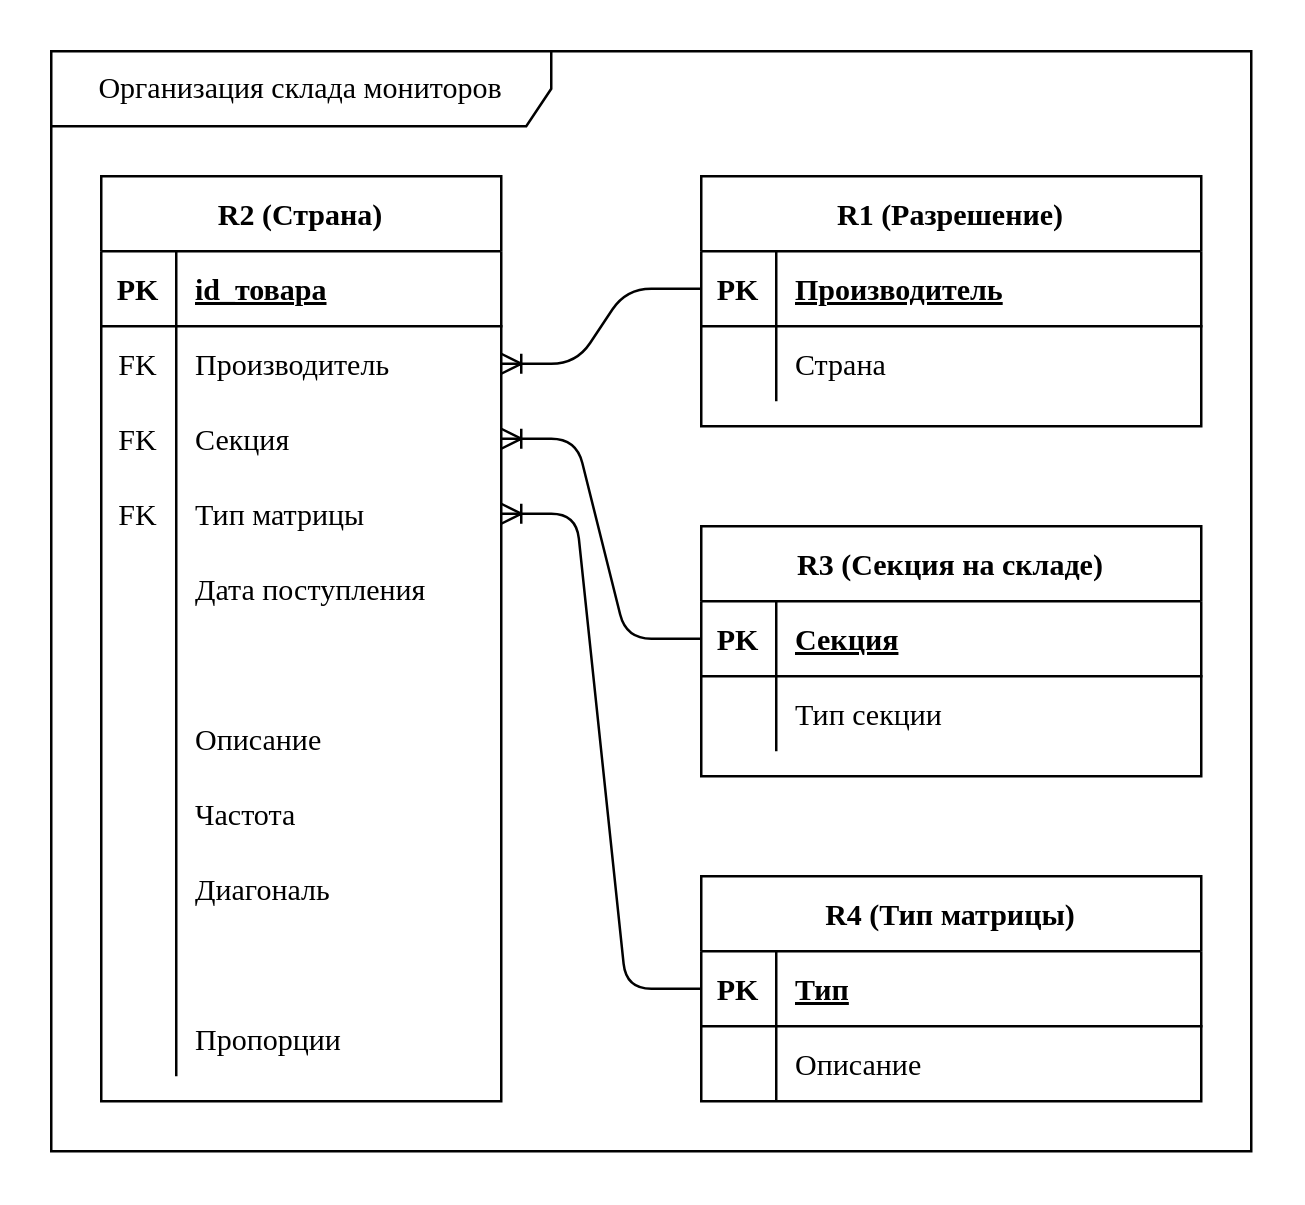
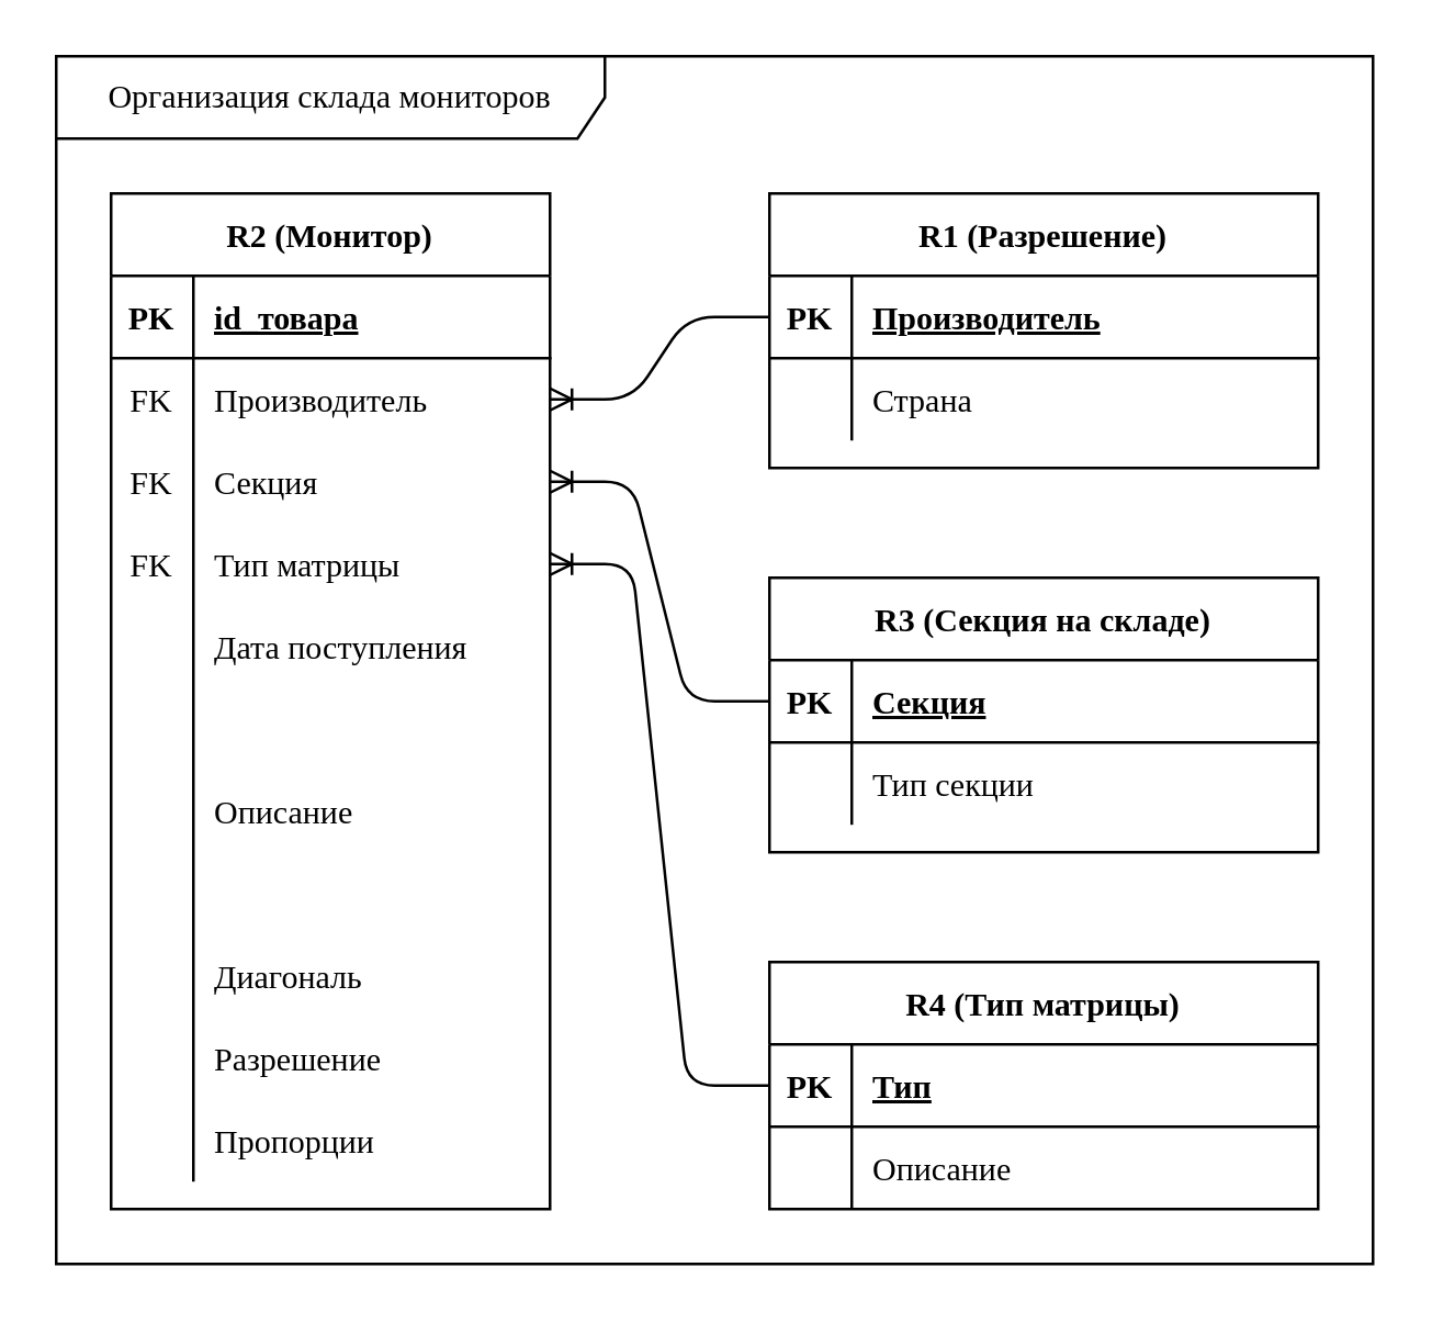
  <mxCell id="0" />
  <mxCell id="1" parent="0" />
  <mxCell id="2" value="Организация склада мониторов" style="shape=umlFrame;whiteSpace=wrap;html=1;fontFamily=Comic Sans MS;width=200;height=30;" parent="1" vertex="1"><mxGeometry x="20" y="20" width="480" height="440" as="geometry" /></mxCell>
  <mxCell id="3" value="R1 (Разрешение)" style="shape=table;startSize=30;container=1;collapsible=1;childLayout=tableLayout;fixedRows=1;rowLines=0;fontStyle=1;align=center;resizeLast=1;fontFamily=Comic Sans MS;" parent="1" vertex="1"><mxGeometry x="280" y="70" width="200" height="100" as="geometry" /></mxCell>
  <mxCell id="4" value="" style="shape=partialRectangle;collapsible=0;dropTarget=0;pointerEvents=0;fillColor=none;top=0;left=0;bottom=1;right=0;points=[[0,0.5],[1,0.5]];portConstraint=eastwest;fontFamily=Comic Sans MS;" parent="3" vertex="1"><mxGeometry y="30" width="200" height="30" as="geometry" /></mxCell>
  <mxCell id="5" value="PK" style="shape=partialRectangle;connectable=0;fillColor=none;top=0;left=0;bottom=0;right=0;fontStyle=1;overflow=hidden;fontFamily=Comic Sans MS;" parent="4" vertex="1"><mxGeometry width="30" height="30" as="geometry" /></mxCell>
  <mxCell id="6" value="Производитель" style="shape=partialRectangle;connectable=0;fillColor=none;top=0;left=0;bottom=0;right=0;align=left;spacingLeft=6;fontStyle=5;overflow=hidden;fontFamily=Comic Sans MS;" parent="4" vertex="1"><mxGeometry x="30" width="170" height="30" as="geometry" /></mxCell>
  <mxCell id="7" value="" style="shape=partialRectangle;collapsible=0;dropTarget=0;pointerEvents=0;fillColor=none;top=0;left=0;bottom=0;right=0;points=[[0,0.5],[1,0.5]];portConstraint=eastwest;fontFamily=Comic Sans MS;" parent="3" vertex="1"><mxGeometry y="60" width="200" height="30" as="geometry" /></mxCell>
  <mxCell id="8" value="" style="shape=partialRectangle;connectable=0;fillColor=none;top=0;left=0;bottom=0;right=0;editable=1;overflow=hidden;fontFamily=Comic Sans MS;" parent="7" vertex="1"><mxGeometry width="30" height="30" as="geometry" /></mxCell>
  <mxCell id="9" value="Страна" style="shape=partialRectangle;connectable=0;fillColor=none;top=0;left=0;bottom=0;right=0;align=left;spacingLeft=6;overflow=hidden;fontFamily=Comic Sans MS;" parent="7" vertex="1"><mxGeometry x="30" width="170" height="30" as="geometry" /></mxCell>
- <mxCell id="10" value="R2 (Страна)" style="shape=table;startSize=30;container=1;collapsible=1;childLayout=tableLayout;fixedRows=1;rowLines=0;fontStyle=1;align=center;resizeLast=1;fontFamily=Comic Sans MS;" parent="1" vertex="1"><mxGeometry x="40" y="70" width="160" height="370" as="geometry" /></mxCell>
+ <mxCell id="10" value="R2 (Монитор)" style="shape=table;startSize=30;container=1;collapsible=1;childLayout=tableLayout;fixedRows=1;rowLines=0;fontStyle=1;align=center;resizeLast=1;fontFamily=Comic Sans MS;" parent="1" vertex="1"><mxGeometry x="40" y="70" width="160" height="370" as="geometry" /></mxCell>
  <mxCell id="11" value="" style="shape=partialRectangle;collapsible=0;dropTarget=0;pointerEvents=0;fillColor=none;top=0;left=0;bottom=1;right=0;points=[[0,0.5],[1,0.5]];portConstraint=eastwest;fontFamily=Comic Sans MS;" parent="10" vertex="1"><mxGeometry y="30" width="160" height="30" as="geometry" /></mxCell>
  <mxCell id="12" value="PK" style="shape=partialRectangle;connectable=0;fillColor=none;top=0;left=0;bottom=0;right=0;fontStyle=1;overflow=hidden;fontFamily=Comic Sans MS;" parent="11" vertex="1"><mxGeometry width="30" height="30" as="geometry" /></mxCell>
  <mxCell id="13" value="id_товара" style="shape=partialRectangle;connectable=0;fillColor=none;top=0;left=0;bottom=0;right=0;align=left;spacingLeft=6;fontStyle=5;overflow=hidden;fontFamily=Comic Sans MS;" parent="11" vertex="1"><mxGeometry x="30" width="130" height="30" as="geometry" /></mxCell>
  <mxCell id="14" value="" style="shape=partialRectangle;collapsible=0;dropTarget=0;pointerEvents=0;fillColor=none;top=0;left=0;bottom=0;right=0;points=[[0,0.5],[1,0.5]];portConstraint=eastwest;fontFamily=Comic Sans MS;" parent="10" vertex="1"><mxGeometry y="60" width="160" height="30" as="geometry" /></mxCell>
  <mxCell id="15" value="FK" style="shape=partialRectangle;connectable=0;fillColor=none;top=0;left=0;bottom=0;right=0;editable=1;overflow=hidden;fontFamily=Comic Sans MS;" parent="14" vertex="1"><mxGeometry width="30" height="30" as="geometry" /></mxCell>
  <mxCell id="16" value="Производитель" style="shape=partialRectangle;connectable=0;fillColor=none;top=0;left=0;bottom=0;right=0;align=left;spacingLeft=6;overflow=hidden;fontFamily=Comic Sans MS;" parent="14" vertex="1"><mxGeometry x="30" width="130" height="30" as="geometry" /></mxCell>
  <mxCell id="17" value="" style="shape=partialRectangle;collapsible=0;dropTarget=0;pointerEvents=0;fillColor=none;top=0;left=0;bottom=0;right=0;points=[[0,0.5],[1,0.5]];portConstraint=eastwest;fontFamily=Comic Sans MS;" parent="10" vertex="1"><mxGeometry y="90" width="160" height="30" as="geometry" /></mxCell>
  <mxCell id="18" value="FK" style="shape=partialRectangle;connectable=0;fillColor=none;top=0;left=0;bottom=0;right=0;editable=1;overflow=hidden;fontFamily=Comic Sans MS;" parent="17" vertex="1"><mxGeometry width="30" height="30" as="geometry" /></mxCell>
  <mxCell id="19" value="Секция" style="shape=partialRectangle;connectable=0;fillColor=none;top=0;left=0;bottom=0;right=0;align=left;spacingLeft=6;overflow=hidden;fontFamily=Comic Sans MS;" parent="17" vertex="1"><mxGeometry x="30" width="130" height="30" as="geometry" /></mxCell>
  <mxCell id="20" value="" style="shape=partialRectangle;collapsible=0;dropTarget=0;pointerEvents=0;fillColor=none;top=0;left=0;bottom=0;right=0;points=[[0,0.5],[1,0.5]];portConstraint=eastwest;fontFamily=Comic Sans MS;" parent="10" vertex="1"><mxGeometry y="120" width="160" height="30" as="geometry" /></mxCell>
  <mxCell id="21" value="FK" style="shape=partialRectangle;connectable=0;fillColor=none;top=0;left=0;bottom=0;right=0;editable=1;overflow=hidden;fontFamily=Comic Sans MS;" parent="20" vertex="1"><mxGeometry width="30" height="30" as="geometry" /></mxCell>
  <mxCell id="22" value="Тип матрицы" style="shape=partialRectangle;connectable=0;fillColor=none;top=0;left=0;bottom=0;right=0;align=left;spacingLeft=6;overflow=hidden;fontFamily=Comic Sans MS;" parent="20" vertex="1"><mxGeometry x="30" width="130" height="30" as="geometry" /></mxCell>
  <mxCell id="23" value="" style="shape=partialRectangle;collapsible=0;dropTarget=0;pointerEvents=0;fillColor=none;top=0;left=0;bottom=0;right=0;points=[[0,0.5],[1,0.5]];portConstraint=eastwest;fontFamily=Comic Sans MS;" parent="10" vertex="1"><mxGeometry y="150" width="160" height="30" as="geometry" /></mxCell>
  <mxCell id="24" value="" style="shape=partialRectangle;connectable=0;fillColor=none;top=0;left=0;bottom=0;right=0;editable=1;overflow=hidden;fontFamily=Comic Sans MS;" parent="23" vertex="1"><mxGeometry width="30" height="30" as="geometry" /></mxCell>
  <mxCell id="25" value="Дата поступления" style="shape=partialRectangle;connectable=0;fillColor=none;top=0;left=0;bottom=0;right=0;align=left;spacingLeft=6;overflow=hidden;fontFamily=Comic Sans MS;" parent="23" vertex="1"><mxGeometry x="30" width="130" height="30" as="geometry" /></mxCell>
  <mxCell id="26" value="" style="shape=partialRectangle;collapsible=0;dropTarget=0;pointerEvents=0;fillColor=none;top=0;left=0;bottom=0;right=0;points=[[0,0.5],[1,0.5]];portConstraint=eastwest;fontFamily=Comic Sans MS;" parent="10" vertex="1"><mxGeometry y="180" width="160" height="30" as="geometry" /></mxCell>
  <mxCell id="27" value="" style="shape=partialRectangle;connectable=0;fillColor=none;top=0;left=0;bottom=0;right=0;editable=1;overflow=hidden;fontFamily=Comic Sans MS;" parent="26" vertex="1"><mxGeometry width="30" height="30" as="geometry" /></mxCell>
  <mxCell id="28" value="" style="shape=partialRectangle;collapsible=0;dropTarget=0;pointerEvents=0;fillColor=none;top=0;left=0;bottom=0;right=0;points=[[0,0.5],[1,0.5]];portConstraint=eastwest;fontFamily=Comic Sans MS;" parent="10" vertex="1"><mxGeometry y="210" width="160" height="30" as="geometry" /></mxCell>
  <mxCell id="29" value="" style="shape=partialRectangle;connectable=0;fillColor=none;top=0;left=0;bottom=0;right=0;editable=1;overflow=hidden;fontFamily=Comic Sans MS;" parent="28" vertex="1"><mxGeometry width="30" height="30" as="geometry" /></mxCell>
  <mxCell id="30" value="Описание" style="shape=partialRectangle;connectable=0;fillColor=none;top=0;left=0;bottom=0;right=0;align=left;spacingLeft=6;overflow=hidden;fontFamily=Comic Sans MS;" parent="28" vertex="1"><mxGeometry x="30" width="130" height="30" as="geometry" /></mxCell>
  <mxCell id="31" value="" style="shape=partialRectangle;collapsible=0;dropTarget=0;pointerEvents=0;fillColor=none;top=0;left=0;bottom=0;right=0;points=[[0,0.5],[1,0.5]];portConstraint=eastwest;fontFamily=Comic Sans MS;" parent="10" vertex="1"><mxGeometry y="240" width="160" height="30" as="geometry" /></mxCell>
  <mxCell id="32" value="" style="shape=partialRectangle;connectable=0;fillColor=none;top=0;left=0;bottom=0;right=0;editable=1;overflow=hidden;fontFamily=Comic Sans MS;" parent="31" vertex="1"><mxGeometry width="30" height="30" as="geometry" /></mxCell>
- <mxCell id="33" value="Частота" style="shape=partialRectangle;connectable=0;fillColor=none;top=0;left=0;bottom=0;right=0;align=left;spacingLeft=6;overflow=hidden;fontFamily=Comic Sans MS;" parent="31" vertex="1"><mxGeometry x="30" width="130" height="30" as="geometry" /></mxCell>
  <mxCell id="34" value="" style="shape=partialRectangle;collapsible=0;dropTarget=0;pointerEvents=0;fillColor=none;top=0;left=0;bottom=0;right=0;points=[[0,0.5],[1,0.5]];portConstraint=eastwest;fontFamily=Comic Sans MS;" parent="10" vertex="1"><mxGeometry y="270" width="160" height="30" as="geometry" /></mxCell>
  <mxCell id="35" value="" style="shape=partialRectangle;connectable=0;fillColor=none;top=0;left=0;bottom=0;right=0;editable=1;overflow=hidden;fontFamily=Comic Sans MS;" parent="34" vertex="1"><mxGeometry width="30" height="30" as="geometry" /></mxCell>
  <mxCell id="36" value="Диагональ" style="shape=partialRectangle;connectable=0;fillColor=none;top=0;left=0;bottom=0;right=0;align=left;spacingLeft=6;overflow=hidden;fontFamily=Comic Sans MS;" parent="34" vertex="1"><mxGeometry x="30" width="130" height="30" as="geometry" /></mxCell>
  <mxCell id="37" value="" style="shape=partialRectangle;collapsible=0;dropTarget=0;pointerEvents=0;fillColor=none;top=0;left=0;bottom=0;right=0;points=[[0,0.5],[1,0.5]];portConstraint=eastwest;fontFamily=Comic Sans MS;" parent="10" vertex="1"><mxGeometry y="300" width="160" height="30" as="geometry" /></mxCell>
  <mxCell id="38" value="" style="shape=partialRectangle;connectable=0;fillColor=none;top=0;left=0;bottom=0;right=0;editable=1;overflow=hidden;fontFamily=Comic Sans MS;" parent="37" vertex="1"><mxGeometry width="30" height="30" as="geometry" /></mxCell>
+ <mxCell id="39" value="Разрешение" style="shape=partialRectangle;connectable=0;fillColor=none;top=0;left=0;bottom=0;right=0;align=left;spacingLeft=6;overflow=hidden;fontFamily=Comic Sans MS;" parent="37" vertex="1"><mxGeometry x="30" width="130" height="30" as="geometry" /></mxCell>
  <mxCell id="40" value="" style="shape=partialRectangle;collapsible=0;dropTarget=0;pointerEvents=0;fillColor=none;top=0;left=0;bottom=0;right=0;points=[[0,0.5],[1,0.5]];portConstraint=eastwest;fontFamily=Comic Sans MS;" parent="10" vertex="1"><mxGeometry y="330" width="160" height="30" as="geometry" /></mxCell>
  <mxCell id="41" value="" style="shape=partialRectangle;connectable=0;fillColor=none;top=0;left=0;bottom=0;right=0;editable=1;overflow=hidden;fontFamily=Comic Sans MS;" parent="40" vertex="1"><mxGeometry width="30" height="30" as="geometry" /></mxCell>
  <mxCell id="42" value="Пропорции" style="shape=partialRectangle;connectable=0;fillColor=none;top=0;left=0;bottom=0;right=0;align=left;spacingLeft=6;overflow=hidden;fontFamily=Comic Sans MS;" parent="40" vertex="1"><mxGeometry x="30" width="130" height="30" as="geometry" /></mxCell>
  <mxCell id="43" value="R3 (Секция на складе)" style="shape=table;startSize=30;container=1;collapsible=1;childLayout=tableLayout;fixedRows=1;rowLines=0;fontStyle=1;align=center;resizeLast=1;fontFamily=Comic Sans MS;" parent="1" vertex="1"><mxGeometry x="280" y="210" width="200" height="100" as="geometry" /></mxCell>
  <mxCell id="44" value="" style="shape=partialRectangle;collapsible=0;dropTarget=0;pointerEvents=0;fillColor=none;top=0;left=0;bottom=1;right=0;points=[[0,0.5],[1,0.5]];portConstraint=eastwest;fontFamily=Comic Sans MS;" parent="43" vertex="1"><mxGeometry y="30" width="200" height="30" as="geometry" /></mxCell>
  <mxCell id="45" value="PK" style="shape=partialRectangle;connectable=0;fillColor=none;top=0;left=0;bottom=0;right=0;fontStyle=1;overflow=hidden;fontFamily=Comic Sans MS;" parent="44" vertex="1"><mxGeometry width="30" height="30" as="geometry" /></mxCell>
  <mxCell id="46" value="Секция" style="shape=partialRectangle;connectable=0;fillColor=none;top=0;left=0;bottom=0;right=0;align=left;spacingLeft=6;fontStyle=5;overflow=hidden;fontFamily=Comic Sans MS;" parent="44" vertex="1"><mxGeometry x="30" width="170" height="30" as="geometry" /></mxCell>
  <mxCell id="47" value="" style="shape=partialRectangle;collapsible=0;dropTarget=0;pointerEvents=0;fillColor=none;top=0;left=0;bottom=0;right=0;points=[[0,0.5],[1,0.5]];portConstraint=eastwest;fontFamily=Comic Sans MS;" parent="43" vertex="1"><mxGeometry y="60" width="200" height="30" as="geometry" /></mxCell>
  <mxCell id="48" value="" style="shape=partialRectangle;connectable=0;fillColor=none;top=0;left=0;bottom=0;right=0;editable=1;overflow=hidden;fontFamily=Comic Sans MS;" parent="47" vertex="1"><mxGeometry width="30" height="30" as="geometry" /></mxCell>
  <mxCell id="49" value="Тип секции" style="shape=partialRectangle;connectable=0;fillColor=none;top=0;left=0;bottom=0;right=0;align=left;spacingLeft=6;overflow=hidden;fontFamily=Comic Sans MS;" parent="47" vertex="1"><mxGeometry x="30" width="170" height="30" as="geometry" /></mxCell>
  <mxCell id="50" value="" style="edgeStyle=entityRelationEdgeStyle;fontSize=12;html=1;endArrow=ERoneToMany;fontFamily=Comic Sans MS;" parent="1" source="4" target="14" edge="1"><mxGeometry width="100" height="100" relative="1" as="geometry"><mxPoint x="-330" y="270" as="sourcePoint" /><mxPoint x="-230" y="170" as="targetPoint" /></mxGeometry></mxCell>
  <mxCell id="51" value="R4 (Тип матрицы)" style="shape=table;startSize=30;container=1;collapsible=1;childLayout=tableLayout;fixedRows=1;rowLines=0;fontStyle=1;align=center;resizeLast=1;fontFamily=Comic Sans MS;" parent="1" vertex="1"><mxGeometry x="280" y="350" width="200" height="90" as="geometry" /></mxCell>
  <mxCell id="52" value="" style="shape=partialRectangle;collapsible=0;dropTarget=0;pointerEvents=0;fillColor=none;top=0;left=0;bottom=1;right=0;points=[[0,0.5],[1,0.5]];portConstraint=eastwest;fontFamily=Comic Sans MS;" parent="51" vertex="1"><mxGeometry y="30" width="200" height="30" as="geometry" /></mxCell>
  <mxCell id="53" value="PK" style="shape=partialRectangle;connectable=0;fillColor=none;top=0;left=0;bottom=0;right=0;fontStyle=1;overflow=hidden;fontFamily=Comic Sans MS;" parent="52" vertex="1"><mxGeometry width="30" height="30" as="geometry" /></mxCell>
  <mxCell id="54" value="Тип" style="shape=partialRectangle;connectable=0;fillColor=none;top=0;left=0;bottom=0;right=0;align=left;spacingLeft=6;fontStyle=5;overflow=hidden;fontFamily=Comic Sans MS;" parent="52" vertex="1"><mxGeometry x="30" width="170" height="30" as="geometry" /></mxCell>
  <mxCell id="55" value="" style="shape=partialRectangle;collapsible=0;dropTarget=0;pointerEvents=0;fillColor=none;top=0;left=0;bottom=0;right=0;points=[[0,0.5],[1,0.5]];portConstraint=eastwest;fontFamily=Comic Sans MS;" parent="51" vertex="1"><mxGeometry y="60" width="200" height="30" as="geometry" /></mxCell>
  <mxCell id="56" value="" style="shape=partialRectangle;connectable=0;fillColor=none;top=0;left=0;bottom=0;right=0;editable=1;overflow=hidden;fontFamily=Comic Sans MS;" parent="55" vertex="1"><mxGeometry width="30" height="30" as="geometry" /></mxCell>
  <mxCell id="57" value="Описание" style="shape=partialRectangle;connectable=0;fillColor=none;top=0;left=0;bottom=0;right=0;align=left;spacingLeft=6;overflow=hidden;fontFamily=Comic Sans MS;" parent="55" vertex="1"><mxGeometry x="30" width="170" height="30" as="geometry" /></mxCell>
  <mxCell id="58" value="" style="edgeStyle=entityRelationEdgeStyle;fontSize=12;html=1;endArrow=ERoneToMany;fontFamily=Comic Sans MS;" parent="1" source="44" target="17" edge="1"><mxGeometry width="100" height="100" relative="1" as="geometry"><mxPoint x="580" y="260" as="sourcePoint" /><mxPoint x="-40" y="270" as="targetPoint" /></mxGeometry></mxCell>
  <mxCell id="59" value="" style="edgeStyle=entityRelationEdgeStyle;fontSize=12;html=1;endArrow=ERoneToMany;fontFamily=Comic Sans MS;" parent="1" source="52" target="20" edge="1"><mxGeometry width="100" height="100" relative="1" as="geometry"><mxPoint x="210" y="185" as="sourcePoint" /><mxPoint x="590" y="340" as="targetPoint" /></mxGeometry></mxCell>
